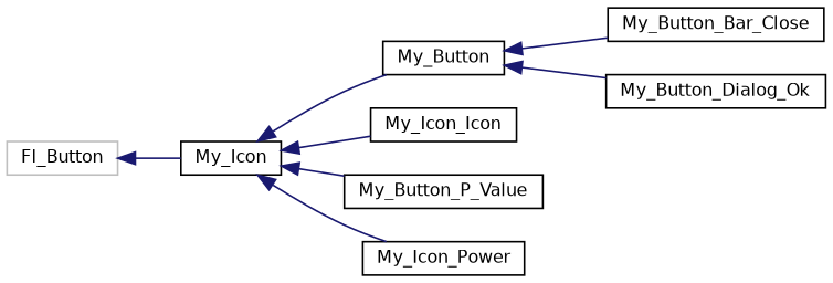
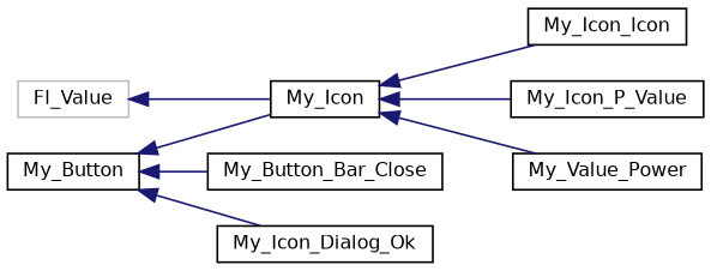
  digraph {
    rankdir=LR
    node [color=black fillcolor=white fontname=Helvetica fontsize=10 shape=record style=filled]
    edge [color=midnightblue dir=back fontname=Helvetica fontsize=10 labelfontname=Helvetica labelfontsize=10 style=solid]
-   n1 [color=grey75 height=0.2 label=Fl_Button width=0.4]
+   n1 [color=grey75 height=0.2 label=Fl_Value width=0.4]
    n2 [height=0.2 label=My_Icon width=0.4]
    n3 [height=0.2 label=My_Button width=0.4]
    n4 [height=0.2 label=My_Button_Bar_Close width=0.4]
-   n5 [height=0.2 label=My_Button_Dialog_Ok width=0.4]
+   n5 [height=0.2 label=My_Icon_Dialog_Ok width=0.4]
    n6 [height=0.2 label=My_Icon_Icon width=0.4]
-   n7 [height=0.2 label=My_Button_P_Value width=0.4]
-   n8 [height=0.2 label=My_Icon_Power width=0.4]
+   n7 [height=0.2 label=My_Icon_P_Value width=0.4]
+   n8 [height=0.2 label=My_Value_Power width=0.4]
    n1 -> n2
    n2 -> n6
    n2 -> n7
    n2 -> n8
-   n2 -> n3
+   n3 -> n2
    n3 -> n4
    n3 -> n5
  }
